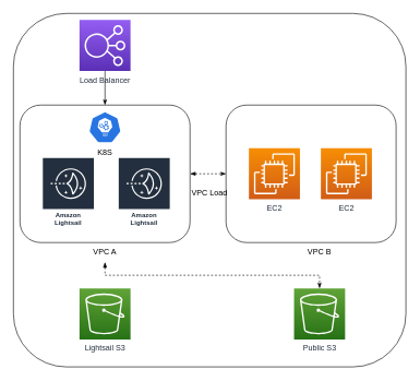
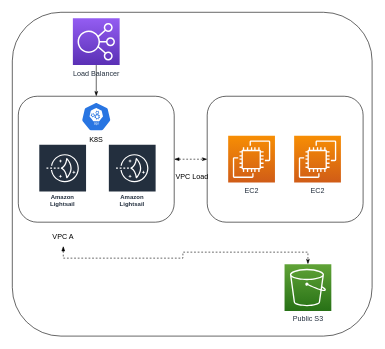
  <mxCell id="0" />
  <mxCell id="1" parent="0" />
  <mxCell id="2" value="" style="rounded=1;whiteSpace=wrap;html=1;" vertex="1" parent="1"><mxGeometry x="20" y="20" width="600" height="540" as="geometry" /></mxCell>
  <mxCell id="3" style="edgeStyle=orthogonalEdgeStyle;rounded=0;orthogonalLoop=1;jettySize=auto;html=1;exitX=1;exitY=0.5;exitDx=0;exitDy=0;entryX=0;entryY=0.5;entryDx=0;entryDy=0;dashed=1;startArrow=blockThin;startFill=1;endArrow=classicThin;endFill=1;" edge="1" parent="1" source="4" target="11"><mxGeometry relative="1" as="geometry" /></mxCell>
  <mxCell id="4" value="" style="rounded=1;whiteSpace=wrap;html=1;" vertex="1" parent="1"><mxGeometry x="30" y="160" width="260" height="210" as="geometry" /></mxCell>
  <mxCell id="5" style="edgeStyle=orthogonalEdgeStyle;rounded=0;orthogonalLoop=1;jettySize=auto;html=1;entryX=0.5;entryY=0;entryDx=0;entryDy=0;startArrow=none;startFill=0;endArrow=classicThin;endFill=1;" edge="1" parent="1" source="6" target="4"><mxGeometry relative="1" as="geometry" /></mxCell>
  <mxCell id="6" value="Load Balancer" style="sketch=0;points=[[0,0,0],[0.25,0,0],[0.5,0,0],[0.75,0,0],[1,0,0],[0,1,0],[0.25,1,0],[0.5,1,0],[0.75,1,0],[1,1,0],[0,0.25,0],[0,0.5,0],[0,0.75,0],[1,0.25,0],[1,0.5,0],[1,0.75,0]];outlineConnect=0;fontColor=#232F3E;gradientColor=#945DF2;gradientDirection=north;fillColor=#5A30B5;strokeColor=#ffffff;dashed=0;verticalLabelPosition=bottom;verticalAlign=top;align=center;html=1;fontSize=12;fontStyle=0;aspect=fixed;shape=mxgraph.aws4.resourceIcon;resIcon=mxgraph.aws4.elastic_load_balancing;" vertex="1" parent="1"><mxGeometry x="121" y="30" width="78" height="78" as="geometry" /></mxCell>
  <mxCell id="7" value="Amazon Lightsail" style="sketch=0;outlineConnect=0;fontColor=#232F3E;gradientColor=none;strokeColor=#ffffff;fillColor=#232F3E;dashed=0;verticalLabelPosition=middle;verticalAlign=bottom;align=center;html=1;whiteSpace=wrap;fontSize=10;fontStyle=1;spacing=3;shape=mxgraph.aws4.productIcon;prIcon=mxgraph.aws4.lightsail;" vertex="1" parent="1"><mxGeometry x="64" y="240" width="80" height="110" as="geometry" /></mxCell>
  <mxCell id="8" value="Amazon Lightsail" style="sketch=0;outlineConnect=0;fontColor=#232F3E;gradientColor=none;strokeColor=#ffffff;fillColor=#232F3E;dashed=0;verticalLabelPosition=middle;verticalAlign=bottom;align=center;html=1;whiteSpace=wrap;fontSize=10;fontStyle=1;spacing=3;shape=mxgraph.aws4.productIcon;prIcon=mxgraph.aws4.lightsail;" vertex="1" parent="1"><mxGeometry x="180" y="240" width="80" height="110" as="geometry" /></mxCell>
- <mxCell id="9" value="Lightsail S3" style="sketch=0;points=[[0,0,0],[0.25,0,0],[0.5,0,0],[0.75,0,0],[1,0,0],[0,1,0],[0.25,1,0],[0.5,1,0],[0.75,1,0],[1,1,0],[0,0.25,0],[0,0.5,0],[0,0.75,0],[1,0.25,0],[1,0.5,0],[1,0.75,0]];outlineConnect=0;fontColor=#232F3E;gradientColor=#60A337;gradientDirection=north;fillColor=#277116;strokeColor=#ffffff;dashed=0;verticalLabelPosition=bottom;verticalAlign=top;align=center;html=1;fontSize=12;fontStyle=0;aspect=fixed;shape=mxgraph.aws4.resourceIcon;resIcon=mxgraph.aws4.s3;" vertex="1" parent="1"><mxGeometry x="121" y="440" width="78" height="78" as="geometry" /></mxCell>
  <mxCell id="10" value="" style="sketch=0;html=1;dashed=0;whitespace=wrap;fillColor=#2875E2;strokeColor=#ffffff;points=[[0.005,0.63,0],[0.1,0.2,0],[0.9,0.2,0],[0.5,0,0],[0.995,0.63,0],[0.72,0.99,0],[0.5,1,0],[0.28,0.99,0]];shape=mxgraph.kubernetes.icon;prIcon=api" vertex="1" parent="1"><mxGeometry x="135" y="170" width="50" height="48" as="geometry" /></mxCell>
  <mxCell id="11" value="" style="rounded=1;whiteSpace=wrap;html=1;" vertex="1" parent="1"><mxGeometry x="345" y="160" width="260" height="210" as="geometry" /></mxCell>
  <mxCell id="12" value="EC2" style="sketch=0;points=[[0,0,0],[0.25,0,0],[0.5,0,0],[0.75,0,0],[1,0,0],[0,1,0],[0.25,1,0],[0.5,1,0],[0.75,1,0],[1,1,0],[0,0.25,0],[0,0.5,0],[0,0.75,0],[1,0.25,0],[1,0.5,0],[1,0.75,0]];outlineConnect=0;fontColor=#232F3E;gradientColor=#F78E04;gradientDirection=north;fillColor=#D05C17;strokeColor=#ffffff;dashed=0;verticalLabelPosition=bottom;verticalAlign=top;align=center;html=1;fontSize=12;fontStyle=0;aspect=fixed;shape=mxgraph.aws4.resourceIcon;resIcon=mxgraph.aws4.ec2;" vertex="1" parent="1"><mxGeometry x="380" y="226" width="78" height="78" as="geometry" /></mxCell>
  <mxCell id="13" value="EC2" style="sketch=0;points=[[0,0,0],[0.25,0,0],[0.5,0,0],[0.75,0,0],[1,0,0],[0,1,0],[0.25,1,0],[0.5,1,0],[0.75,1,0],[1,1,0],[0,0.25,0],[0,0.5,0],[0,0.75,0],[1,0.25,0],[1,0.5,0],[1,0.75,0]];outlineConnect=0;fontColor=#232F3E;gradientColor=#F78E04;gradientDirection=north;fillColor=#D05C17;strokeColor=#ffffff;dashed=0;verticalLabelPosition=bottom;verticalAlign=top;align=center;html=1;fontSize=12;fontStyle=0;aspect=fixed;shape=mxgraph.aws4.resourceIcon;resIcon=mxgraph.aws4.ec2;" vertex="1" parent="1"><mxGeometry x="490" y="226" width="78" height="78" as="geometry" /></mxCell>
  <mxCell id="14" value="K8S" style="text;html=1;strokeColor=none;fillColor=none;align=center;verticalAlign=middle;whiteSpace=wrap;rounded=0;" vertex="1" parent="1"><mxGeometry x="130" y="218" width="60" height="30" as="geometry" /></mxCell>
- <mxCell id="15" value="Public S3" style="sketch=0;points=[[0,0,0],[0.25,0,0],[0.5,0,0],[0.75,0,0],[1,0,0],[0,1,0],[0.25,1,0],[0.5,1,0],[0.75,1,0],[1,1,0],[0,0.25,0],[0,0.5,0],[0,0.75,0],[1,0.25,0],[1,0.5,0],[1,0.75,0]];outlineConnect=0;fontColor=#232F3E;gradientColor=#60A337;gradientDirection=north;fillColor=#277116;strokeColor=#ffffff;dashed=0;verticalLabelPosition=bottom;verticalAlign=top;align=center;html=1;fontSize=12;fontStyle=0;aspect=fixed;shape=mxgraph.aws4.resourceIcon;resIcon=mxgraph.aws4.s3;" vertex="1" parent="1"><mxGeometry x="449" y="440" width="78" height="78" as="geometry" /></mxCell>
+ <mxCell id="15" value="Public S3" style="sketch=0;points=[[0,0,0],[0.25,0,0],[0.5,0,0],[0.75,0,0],[1,0,0],[0,1,0],[0.25,1,0],[0.5,1,0],[0.75,1,0],[1,1,0],[0,0.25,0],[0,0.5,0],[0,0.75,0],[1,0.25,0],[1,0.5,0],[1,0.75,0]];outlineConnect=0;fontColor=#232F3E;gradientColor=#60A337;gradientDirection=north;fillColor=#277116;strokeColor=#ffffff;dashed=0;verticalLabelPosition=bottom;verticalAlign=top;align=center;html=1;fontSize=12;fontStyle=0;aspect=fixed;shape=mxgraph.aws4.resourceIcon;resIcon=mxgraph.aws4.s3;" vertex="1" parent="1"><mxGeometry x="474" y="440" width="78" height="78" as="geometry" /></mxCell>
  <mxCell id="16" style="edgeStyle=orthogonalEdgeStyle;rounded=0;orthogonalLoop=1;jettySize=auto;html=1;exitX=0.5;exitY=1;exitDx=0;exitDy=0;dashed=1;startArrow=blockThin;startFill=1;endArrow=classicThin;endFill=1;" edge="1" parent="1" source="17" target="15"><mxGeometry relative="1" as="geometry" /></mxCell>
- <mxCell id="17" value="VPC A" style="text;html=1;strokeColor=none;fillColor=none;align=center;verticalAlign=middle;whiteSpace=wrap;rounded=0;" vertex="1" parent="1"><mxGeometry x="130" y="370" width="60" height="30" as="geometry" /></mxCell>
- <mxCell id="18" value="VPC B" style="text;html=1;strokeColor=none;fillColor=none;align=center;verticalAlign=middle;whiteSpace=wrap;rounded=0;" vertex="1" parent="1"><mxGeometry x="458" y="370" width="60" height="30" as="geometry" /></mxCell>
+ <mxCell id="17" value="VPC A" style="text;html=1;strokeColor=none;fillColor=none;align=center;verticalAlign=middle;whiteSpace=wrap;rounded=0;" vertex="1" parent="1"><mxGeometry x="75" y="380" width="60" height="30" as="geometry" /></mxCell>
  <mxCell id="19" value="VPC Load" style="text;html=1;strokeColor=none;fillColor=none;align=center;verticalAlign=middle;whiteSpace=wrap;rounded=0;" vertex="1" parent="1"><mxGeometry x="290" y="280" width="60" height="30" as="geometry" /></mxCell>
